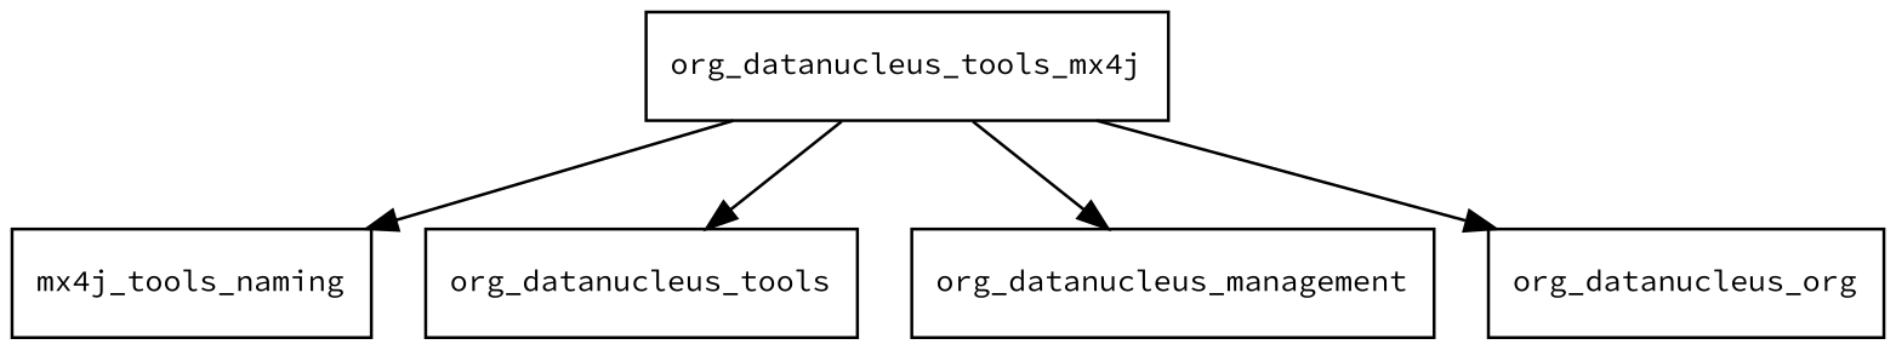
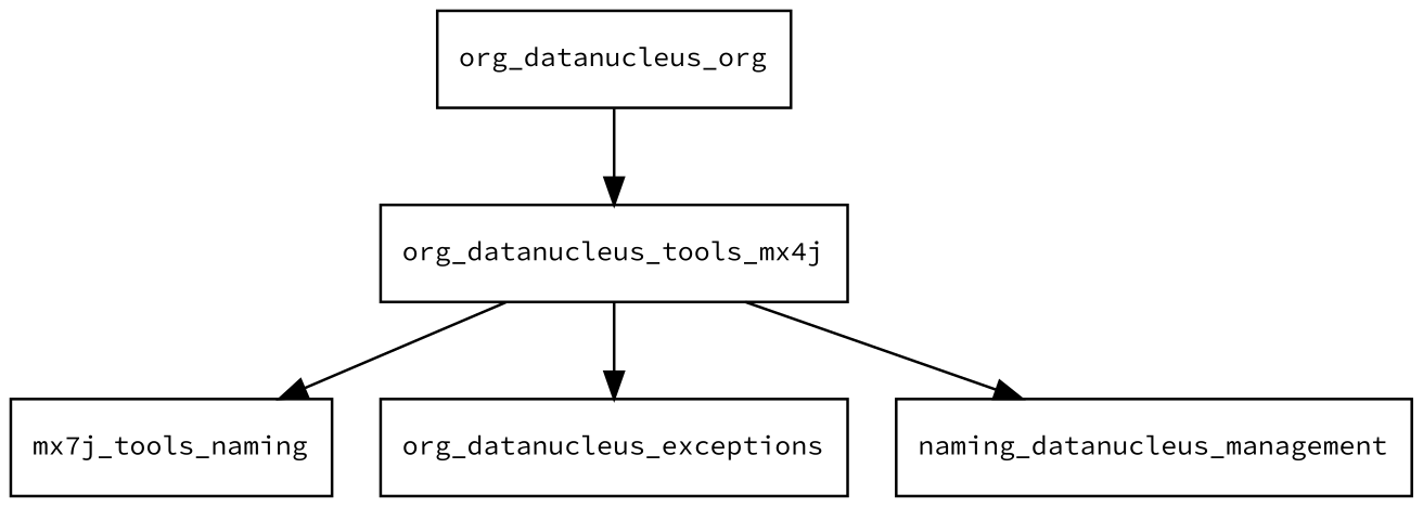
  digraph {
    fontname="Source Code Pro"
    node [fontname="Source Code Pro" fontsize=10.0 shape=box]
    edge [fontname="Source Code Pro"]
    n1 [label=org_datanucleus_tools_mx4j]
-   mx4j_tools_naming
-   org_datanucleus_exceptions [label=org_datanucleus_tools]
-   org_datanucleus_management
+   mx4j_tools_naming [label=mx7j_tools_naming]
+   org_datanucleus_exceptions
+   org_datanucleus_management [label=naming_datanucleus_management]
    n5 [label=org_datanucleus_org]
    n1 -> mx4j_tools_naming
    n1 -> org_datanucleus_exceptions
    n1 -> org_datanucleus_management
-   n1 -> n5
+   n5 -> n1
  }
